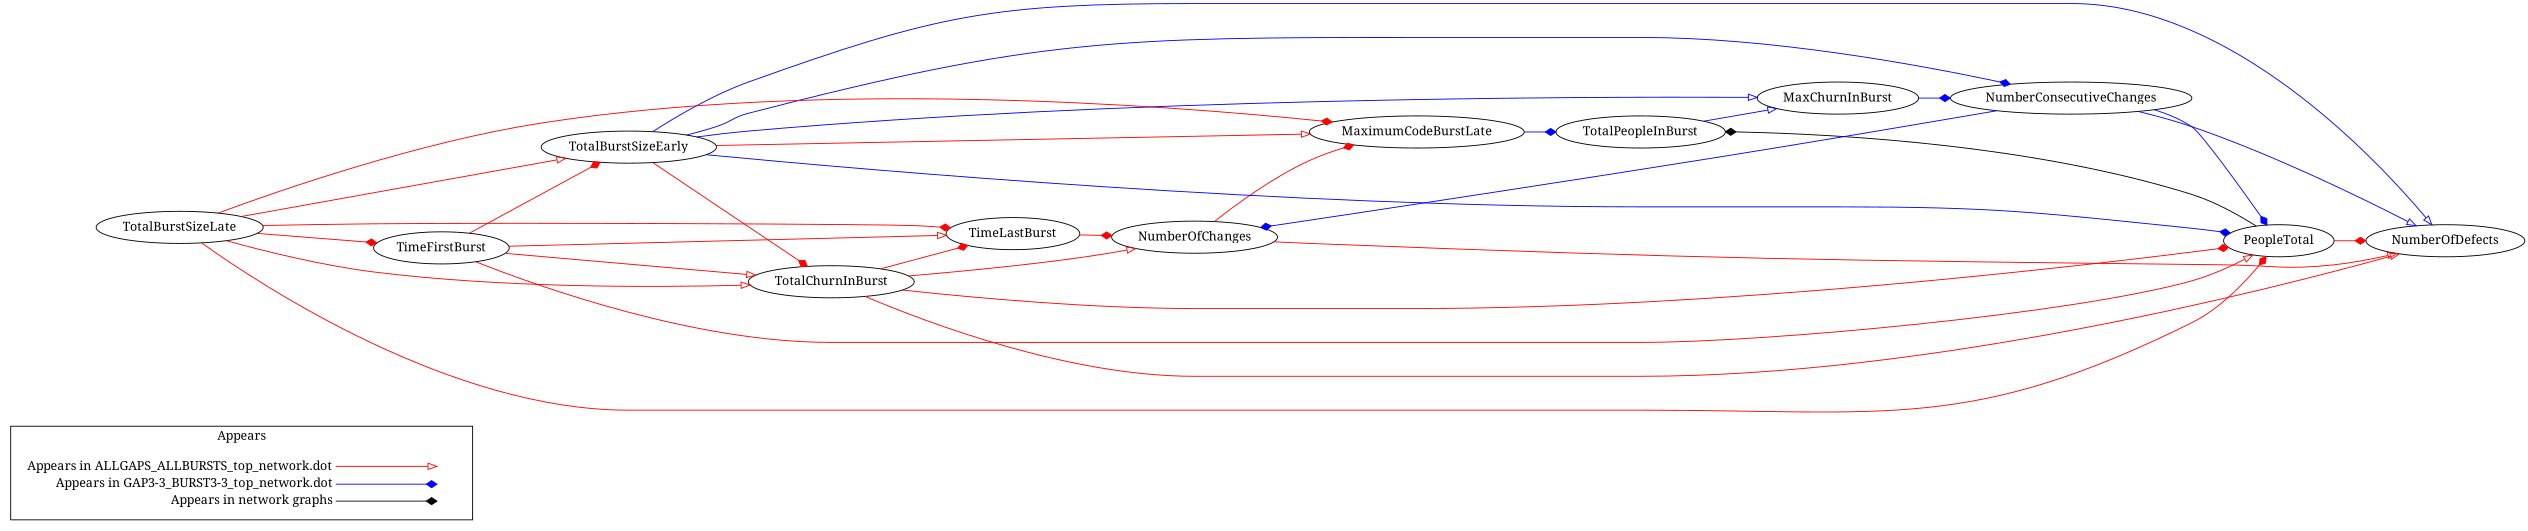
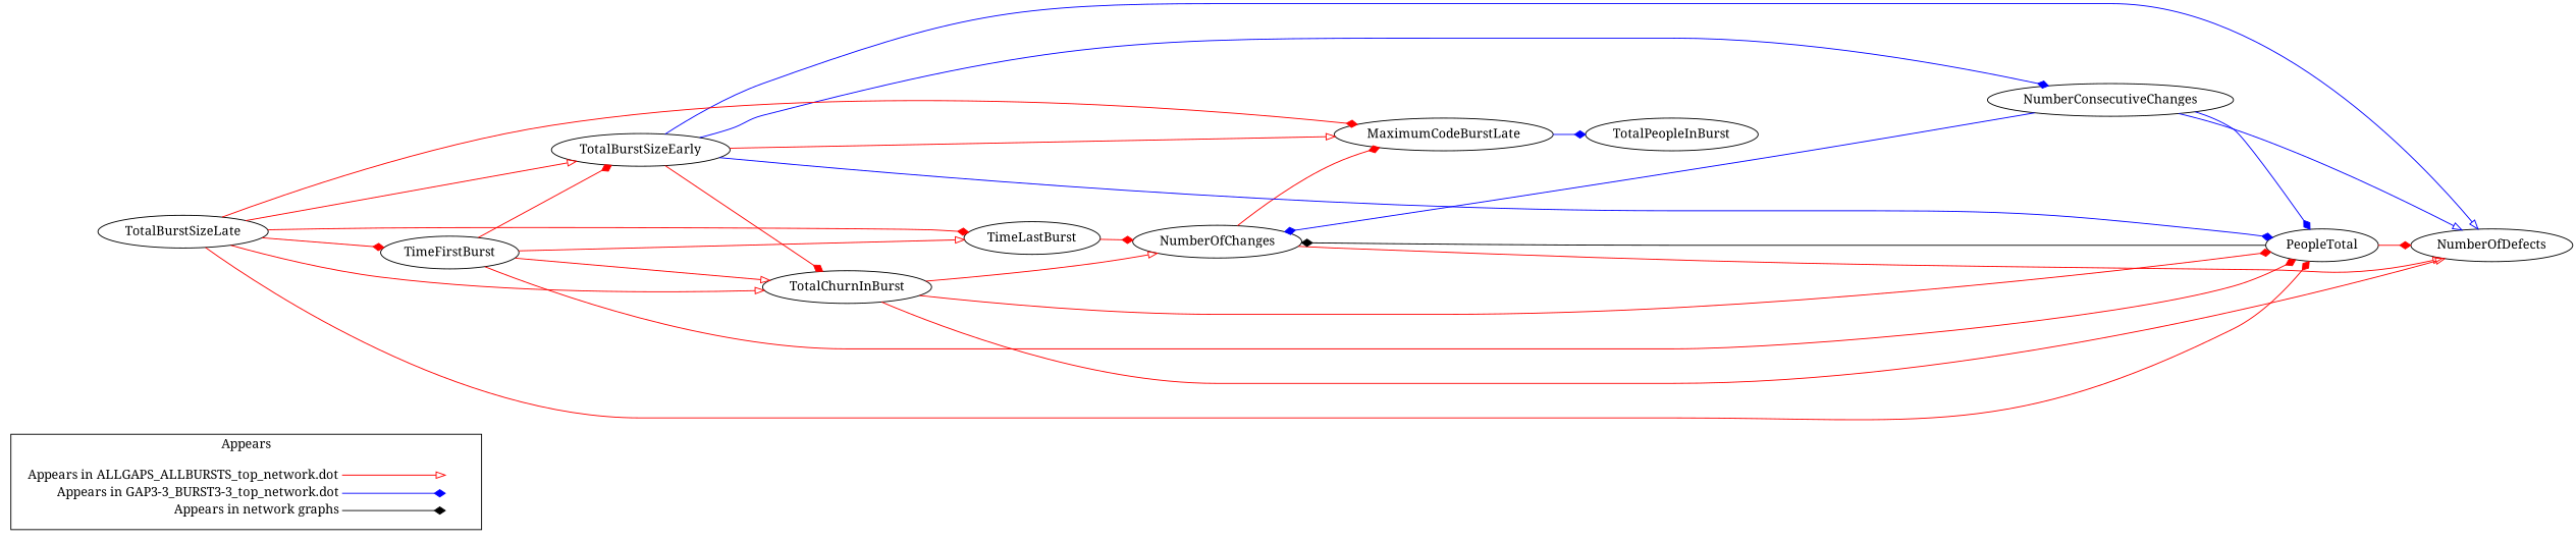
  digraph {
    fontname="Noto Serif"
    rankdir=LR
    node [fontname="Noto Serif"]
    edge [arrowhead=diamond color=red fontname="Noto Serif"]
    n1 [label=<<table border="0" cellpadding="2" cellspacing="0" cellborder="0">       <tr><td align="right" port="i1">Appears in ALLGAPS_ALLBURSTS_top_network.dot</td></tr>       <tr><td align="right" port="i2">Appears in GAP3-3_BURST3-3_top_network.dot</td></tr>       <tr><td align="right" port="i3">Appears in network graphs</td></tr>       </table>> shape=plaintext]
    n2 [label=<<table border="0" cellpadding="2" cellspacing="0" cellborder="0">       <tr><td port="i1">&nbsp;</td></tr>       <tr><td port="i2">&nbsp;</td></tr>       <tr><td port="i3">&nbsp;</td></tr>       </table>> shape=plaintext]
    NumberOfChanges
    NumberOfDefects
    MaximumCodeBurstLate
    TotalPeopleInBurst
-   MaxChurnInBurst
    TotalBurstSizeEarly
    TotalChurnInBurst
    PeopleTotal
    NumberConsecutiveChanges
    TimeLastBurst
    TotalBurstSizeLate
    TimeFirstBurst
    subgraph cluster_1 {
      label=Appears
      n1
      n2
    }
    n1 -> n2 [arrowhead=onormal headport="i1:w" tailport="i1:e"]
    n1 -> n2 [color=blue headport="i2:w" tailport="i2:e"]
    n1 -> n2 [color=black headport="i3:w" tailport="i3:e"]
    NumberOfChanges -> NumberOfDefects [arrowhead=onormal]
    NumberOfChanges -> MaximumCodeBurstLate
    MaximumCodeBurstLate -> TotalPeopleInBurst [color=blue]
-   TotalPeopleInBurst -> MaxChurnInBurst [arrowhead=onormal color=blue]
-   MaxChurnInBurst -> NumberConsecutiveChanges [color=blue]
    TotalBurstSizeEarly -> NumberOfDefects [arrowhead=onormal color=blue]
    TotalBurstSizeEarly -> MaximumCodeBurstLate [arrowhead=onormal]
-   TotalBurstSizeEarly -> MaxChurnInBurst [arrowhead=onormal color=blue]
    TotalBurstSizeEarly -> TotalChurnInBurst
    TotalBurstSizeEarly -> PeopleTotal [color=blue]
    TotalBurstSizeEarly -> NumberConsecutiveChanges [color=blue]
    TotalChurnInBurst -> NumberOfChanges [arrowhead=onormal]
    TotalChurnInBurst -> NumberOfDefects [arrowhead=onormal]
    TotalChurnInBurst -> PeopleTotal
-   TotalChurnInBurst -> TimeLastBurst
-   PeopleTotal -> TotalPeopleInBurst [color=black]
+   PeopleTotal -> NumberOfChanges [color=black]
    PeopleTotal -> NumberOfDefects
    NumberConsecutiveChanges -> NumberOfChanges [color=blue]
    NumberConsecutiveChanges -> NumberOfDefects [arrowhead=onormal color=blue]
    NumberConsecutiveChanges -> PeopleTotal [color=blue]
    TimeLastBurst -> NumberOfChanges
    TotalBurstSizeLate -> MaximumCodeBurstLate
    TotalBurstSizeLate -> TotalBurstSizeEarly [arrowhead=onormal]
    TotalBurstSizeLate -> TotalChurnInBurst [arrowhead=onormal]
    TotalBurstSizeLate -> PeopleTotal
    TotalBurstSizeLate -> TimeLastBurst
    TotalBurstSizeLate -> TimeFirstBurst
    TimeFirstBurst -> TotalBurstSizeEarly
    TimeFirstBurst -> TotalChurnInBurst [arrowhead=onormal]
-   TimeFirstBurst -> PeopleTotal [arrowhead=onormal]
+   TimeFirstBurst -> PeopleTotal
    TimeFirstBurst -> TimeLastBurst [arrowhead=onormal]
  }
